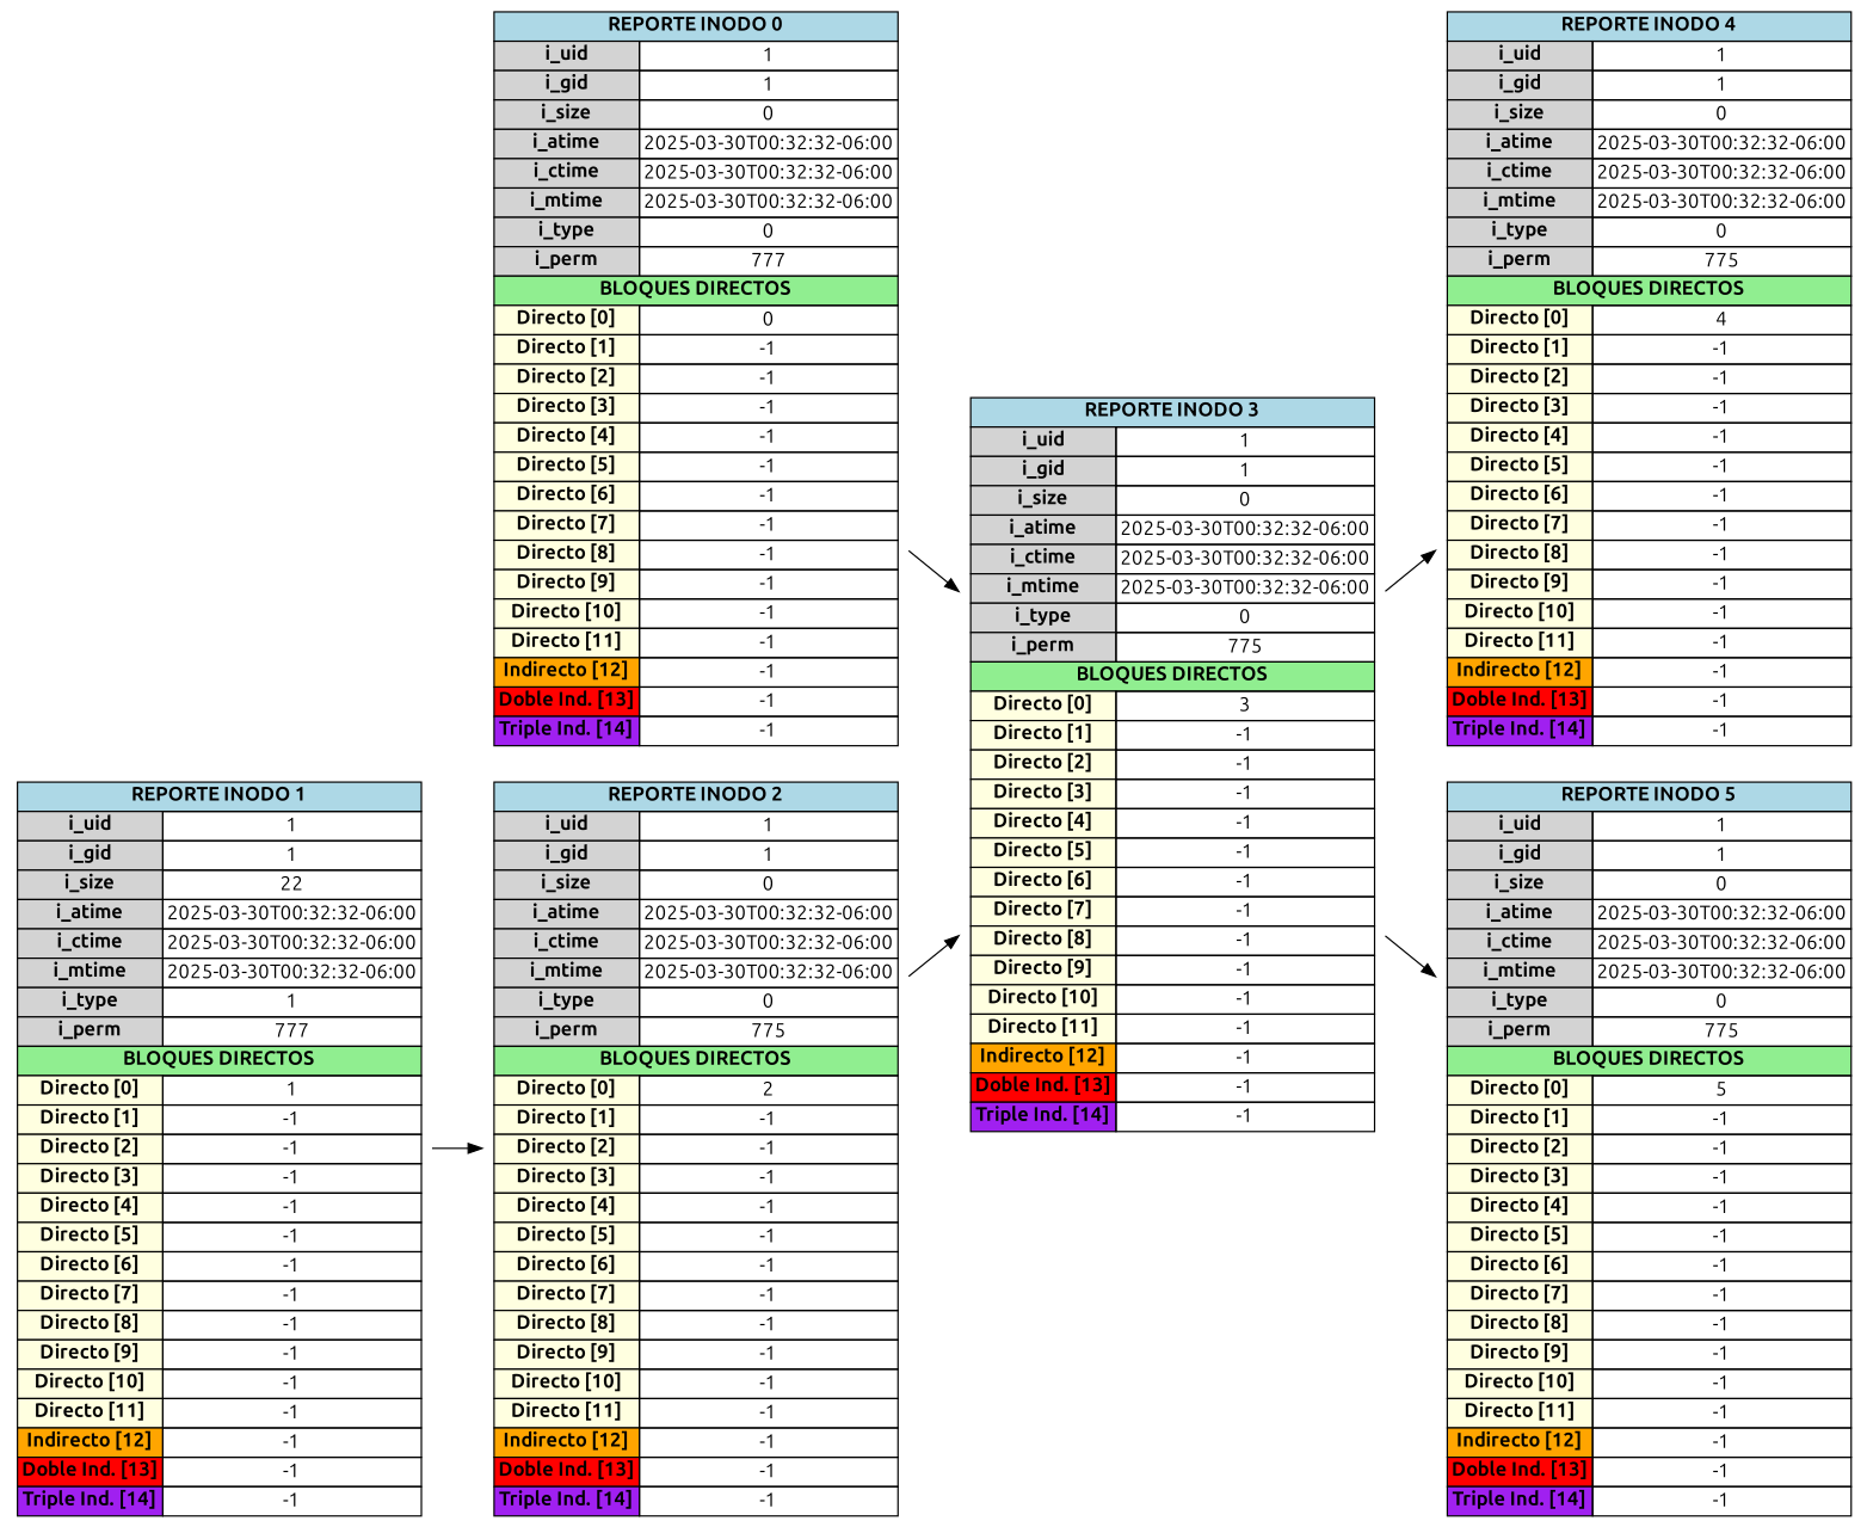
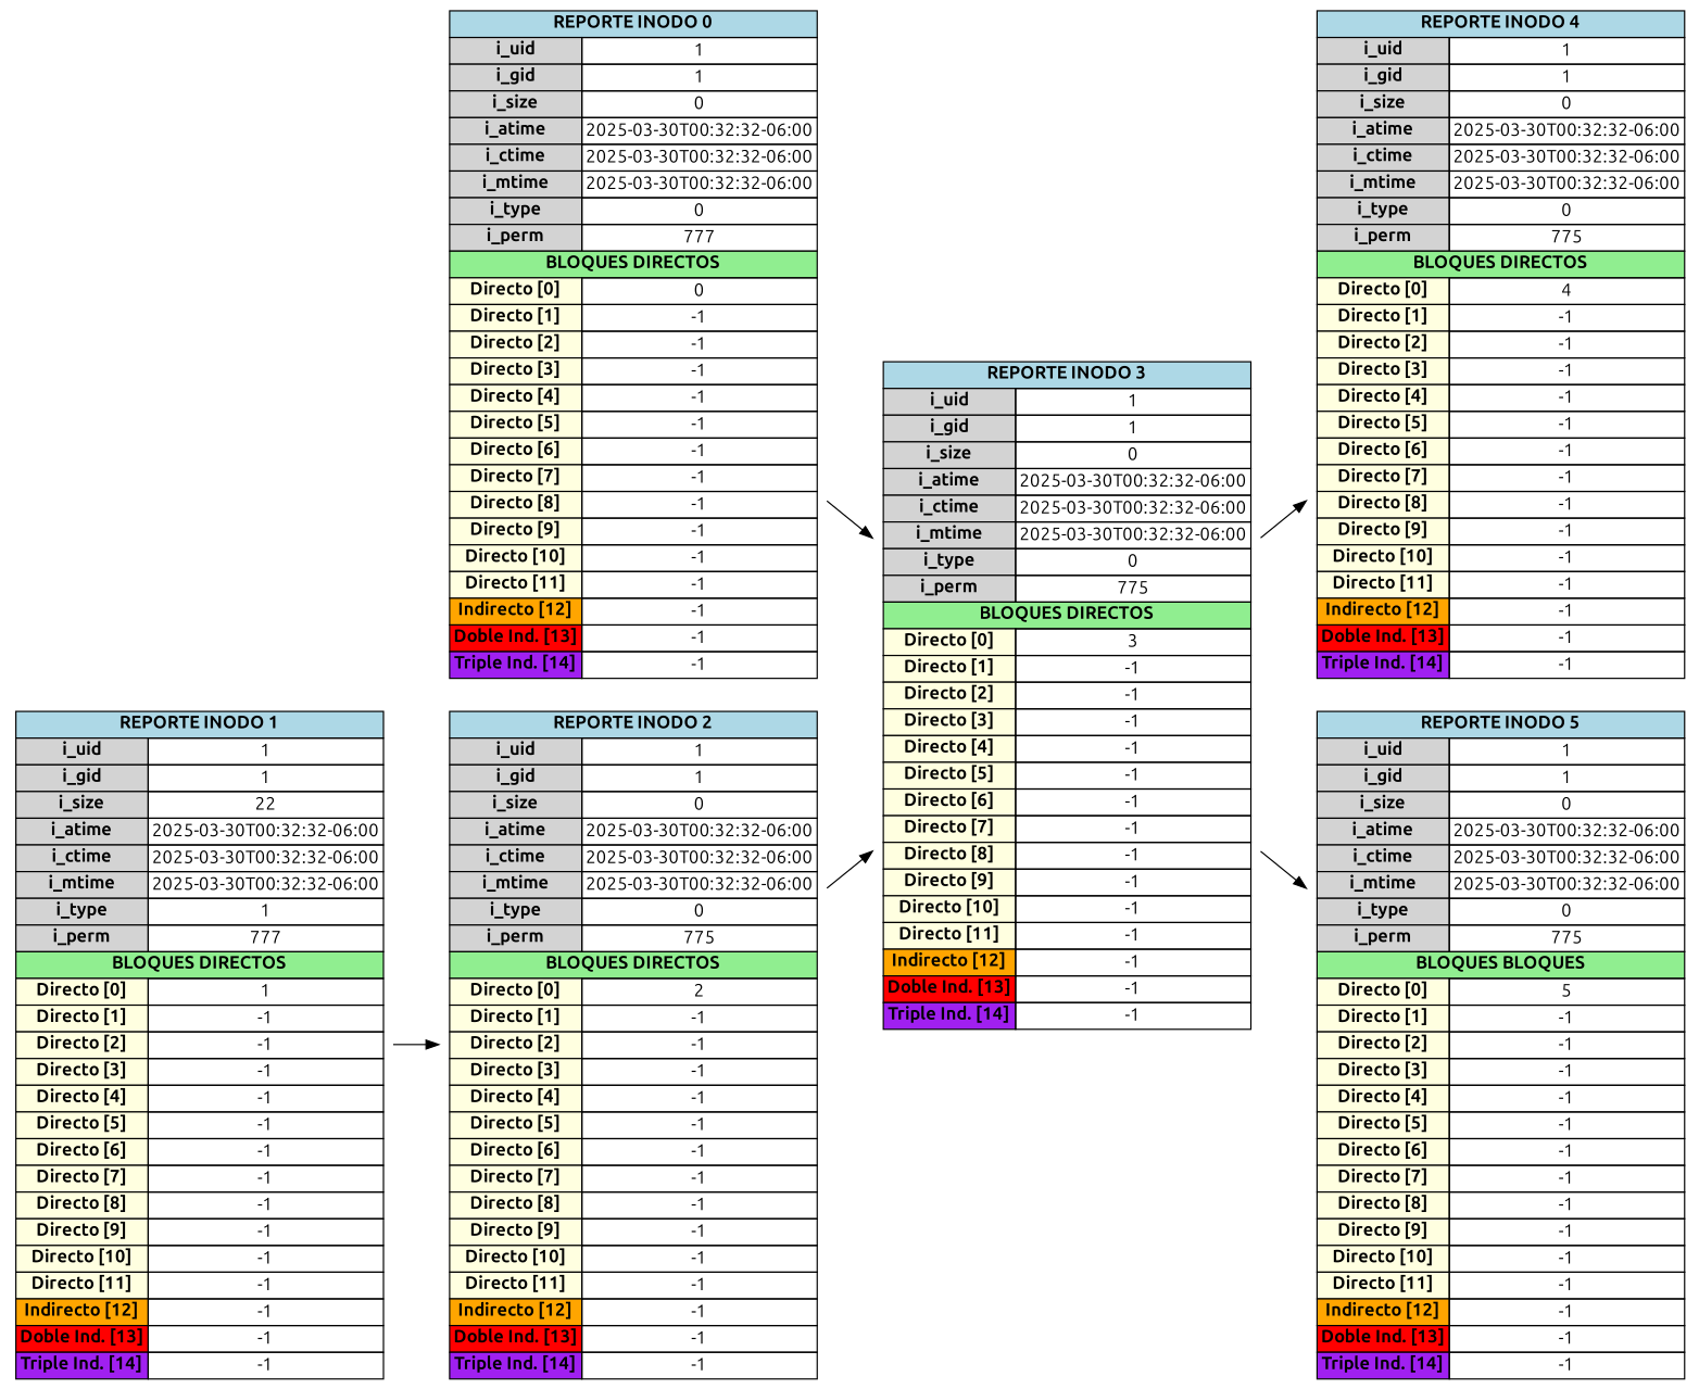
  digraph {
    fontname=Ubuntu
    rankdir=LR
    node [fontname=Ubuntu shape=plaintext]
    edge [fontname=Ubuntu]
    n1 [label=<     <table border="0" cellborder="1" cellspacing="0">         <tr><td colspan="2" bgcolor="lightblue"><b>REPORTE INODO 0</b></td></tr>         <tr><td bgcolor="lightgray"><b>i_uid</b></td><td>1</td></tr>         <tr><td bgcolor="lightgray"><b>i_gid</b></td><td>1</td></tr>         <tr><td bgcolor="lightgray"><b>i_size</b></td><td>0</td></tr>         <tr><td bgcolor="lightgray"><b>i_atime</b></td><td>2025-03-30T00:32:32-06:00</td></tr>         <tr><td bgcolor="lightgray"><b>i_ctime</b></td><td>2025-03-30T00:32:32-06:00</td></tr>         <tr><td bgcolor="lightgray"><b>i_mtime</b></td><td>2025-03-30T00:32:32-06:00</td></tr>         <tr><td bgcolor="lightgray"><b>i_type</b></td><td>0</td></tr>         <tr><td bgcolor="lightgray"><b>i_perm</b></td><td>777</td></tr>         <tr><td colspan="2" bgcolor="lightgreen"><b>BLOQUES DIRECTOS</b></td></tr>             <tr><td bgcolor="lightyellow"><b>Directo [0]</b></td><td>0</td></tr><tr><td bgcolor="lightyellow"><b>Directo [1]</b></td><td>-1</td></tr><tr><td bgcolor="lightyellow"><b>Directo [2]</b></td><td>-1</td></tr><tr><td bgcolor="lightyellow"><b>Directo [3]</b></td><td>-1</td></tr><tr><td bgcolor="lightyellow"><b>Directo [4]</b></td><td>-1</td></tr><tr><td bgcolor="lightyellow"><b>Directo [5]</b></td><td>-1</td></tr><tr><td bgcolor="lightyellow"><b>Directo [6]</b></td><td>-1</td></tr><tr><td bgcolor="lightyellow"><b>Directo [7]</b></td><td>-1</td></tr><tr><td bgcolor="lightyellow"><b>Directo [8]</b></td><td>-1</td></tr><tr><td bgcolor="lightyellow"><b>Directo [9]</b></td><td>-1</td></tr><tr><td bgcolor="lightyellow"><b>Directo [10]</b></td><td>-1</td></tr><tr><td bgcolor="lightyellow"><b>Directo [11]</b></td><td>-1</td></tr><tr><td bgcolor="orange"><b>Indirecto [12]</b></td><td>-1</td></tr><tr><td bgcolor="red"><b>Doble Ind. [13]</b></td><td>-1</td></tr><tr><td bgcolor="purple"><b>Triple Ind. [14]</b></td><td>-1</td></tr></table>>]
    n2 [label=<     <table border="0" cellborder="1" cellspacing="0">         <tr><td colspan="2" bgcolor="lightblue"><b>REPORTE INODO 3</b></td></tr>         <tr><td bgcolor="lightgray"><b>i_uid</b></td><td>1</td></tr>         <tr><td bgcolor="lightgray"><b>i_gid</b></td><td>1</td></tr>         <tr><td bgcolor="lightgray"><b>i_size</b></td><td>0</td></tr>         <tr><td bgcolor="lightgray"><b>i_atime</b></td><td>2025-03-30T00:32:32-06:00</td></tr>         <tr><td bgcolor="lightgray"><b>i_ctime</b></td><td>2025-03-30T00:32:32-06:00</td></tr>         <tr><td bgcolor="lightgray"><b>i_mtime</b></td><td>2025-03-30T00:32:32-06:00</td></tr>         <tr><td bgcolor="lightgray"><b>i_type</b></td><td>0</td></tr>         <tr><td bgcolor="lightgray"><b>i_perm</b></td><td>775</td></tr>         <tr><td colspan="2" bgcolor="lightgreen"><b>BLOQUES DIRECTOS</b></td></tr>             <tr><td bgcolor="lightyellow"><b>Directo [0]</b></td><td>3</td></tr><tr><td bgcolor="lightyellow"><b>Directo [1]</b></td><td>-1</td></tr><tr><td bgcolor="lightyellow"><b>Directo [2]</b></td><td>-1</td></tr><tr><td bgcolor="lightyellow"><b>Directo [3]</b></td><td>-1</td></tr><tr><td bgcolor="lightyellow"><b>Directo [4]</b></td><td>-1</td></tr><tr><td bgcolor="lightyellow"><b>Directo [5]</b></td><td>-1</td></tr><tr><td bgcolor="lightyellow"><b>Directo [6]</b></td><td>-1</td></tr><tr><td bgcolor="lightyellow"><b>Directo [7]</b></td><td>-1</td></tr><tr><td bgcolor="lightyellow"><b>Directo [8]</b></td><td>-1</td></tr><tr><td bgcolor="lightyellow"><b>Directo [9]</b></td><td>-1</td></tr><tr><td bgcolor="lightyellow"><b>Directo [10]</b></td><td>-1</td></tr><tr><td bgcolor="lightyellow"><b>Directo [11]</b></td><td>-1</td></tr><tr><td bgcolor="orange"><b>Indirecto [12]</b></td><td>-1</td></tr><tr><td bgcolor="red"><b>Doble Ind. [13]</b></td><td>-1</td></tr><tr><td bgcolor="purple"><b>Triple Ind. [14]</b></td><td>-1</td></tr></table>>]
    n3 [label=<     <table border="0" cellborder="1" cellspacing="0">         <tr><td colspan="2" bgcolor="lightblue"><b>REPORTE INODO 1</b></td></tr>         <tr><td bgcolor="lightgray"><b>i_uid</b></td><td>1</td></tr>         <tr><td bgcolor="lightgray"><b>i_gid</b></td><td>1</td></tr>         <tr><td bgcolor="lightgray"><b>i_size</b></td><td>22</td></tr>         <tr><td bgcolor="lightgray"><b>i_atime</b></td><td>2025-03-30T00:32:32-06:00</td></tr>         <tr><td bgcolor="lightgray"><b>i_ctime</b></td><td>2025-03-30T00:32:32-06:00</td></tr>         <tr><td bgcolor="lightgray"><b>i_mtime</b></td><td>2025-03-30T00:32:32-06:00</td></tr>         <tr><td bgcolor="lightgray"><b>i_type</b></td><td>1</td></tr>         <tr><td bgcolor="lightgray"><b>i_perm</b></td><td>777</td></tr>         <tr><td colspan="2" bgcolor="lightgreen"><b>BLOQUES DIRECTOS</b></td></tr>             <tr><td bgcolor="lightyellow"><b>Directo [0]</b></td><td>1</td></tr><tr><td bgcolor="lightyellow"><b>Directo [1]</b></td><td>-1</td></tr><tr><td bgcolor="lightyellow"><b>Directo [2]</b></td><td>-1</td></tr><tr><td bgcolor="lightyellow"><b>Directo [3]</b></td><td>-1</td></tr><tr><td bgcolor="lightyellow"><b>Directo [4]</b></td><td>-1</td></tr><tr><td bgcolor="lightyellow"><b>Directo [5]</b></td><td>-1</td></tr><tr><td bgcolor="lightyellow"><b>Directo [6]</b></td><td>-1</td></tr><tr><td bgcolor="lightyellow"><b>Directo [7]</b></td><td>-1</td></tr><tr><td bgcolor="lightyellow"><b>Directo [8]</b></td><td>-1</td></tr><tr><td bgcolor="lightyellow"><b>Directo [9]</b></td><td>-1</td></tr><tr><td bgcolor="lightyellow"><b>Directo [10]</b></td><td>-1</td></tr><tr><td bgcolor="lightyellow"><b>Directo [11]</b></td><td>-1</td></tr><tr><td bgcolor="orange"><b>Indirecto [12]</b></td><td>-1</td></tr><tr><td bgcolor="red"><b>Doble Ind. [13]</b></td><td>-1</td></tr><tr><td bgcolor="purple"><b>Triple Ind. [14]</b></td><td>-1</td></tr></table>>]
    n4 [label=<     <table border="0" cellborder="1" cellspacing="0">         <tr><td colspan="2" bgcolor="lightblue"><b>REPORTE INODO 2</b></td></tr>         <tr><td bgcolor="lightgray"><b>i_uid</b></td><td>1</td></tr>         <tr><td bgcolor="lightgray"><b>i_gid</b></td><td>1</td></tr>         <tr><td bgcolor="lightgray"><b>i_size</b></td><td>0</td></tr>         <tr><td bgcolor="lightgray"><b>i_atime</b></td><td>2025-03-30T00:32:32-06:00</td></tr>         <tr><td bgcolor="lightgray"><b>i_ctime</b></td><td>2025-03-30T00:32:32-06:00</td></tr>         <tr><td bgcolor="lightgray"><b>i_mtime</b></td><td>2025-03-30T00:32:32-06:00</td></tr>         <tr><td bgcolor="lightgray"><b>i_type</b></td><td>0</td></tr>         <tr><td bgcolor="lightgray"><b>i_perm</b></td><td>775</td></tr>         <tr><td colspan="2" bgcolor="lightgreen"><b>BLOQUES DIRECTOS</b></td></tr>             <tr><td bgcolor="lightyellow"><b>Directo [0]</b></td><td>2</td></tr><tr><td bgcolor="lightyellow"><b>Directo [1]</b></td><td>-1</td></tr><tr><td bgcolor="lightyellow"><b>Directo [2]</b></td><td>-1</td></tr><tr><td bgcolor="lightyellow"><b>Directo [3]</b></td><td>-1</td></tr><tr><td bgcolor="lightyellow"><b>Directo [4]</b></td><td>-1</td></tr><tr><td bgcolor="lightyellow"><b>Directo [5]</b></td><td>-1</td></tr><tr><td bgcolor="lightyellow"><b>Directo [6]</b></td><td>-1</td></tr><tr><td bgcolor="lightyellow"><b>Directo [7]</b></td><td>-1</td></tr><tr><td bgcolor="lightyellow"><b>Directo [8]</b></td><td>-1</td></tr><tr><td bgcolor="lightyellow"><b>Directo [9]</b></td><td>-1</td></tr><tr><td bgcolor="lightyellow"><b>Directo [10]</b></td><td>-1</td></tr><tr><td bgcolor="lightyellow"><b>Directo [11]</b></td><td>-1</td></tr><tr><td bgcolor="orange"><b>Indirecto [12]</b></td><td>-1</td></tr><tr><td bgcolor="red"><b>Doble Ind. [13]</b></td><td>-1</td></tr><tr><td bgcolor="purple"><b>Triple Ind. [14]</b></td><td>-1</td></tr></table>>]
    n5 [label=<     <table border="0" cellborder="1" cellspacing="0">         <tr><td colspan="2" bgcolor="lightblue"><b>REPORTE INODO 4</b></td></tr>         <tr><td bgcolor="lightgray"><b>i_uid</b></td><td>1</td></tr>         <tr><td bgcolor="lightgray"><b>i_gid</b></td><td>1</td></tr>         <tr><td bgcolor="lightgray"><b>i_size</b></td><td>0</td></tr>         <tr><td bgcolor="lightgray"><b>i_atime</b></td><td>2025-03-30T00:32:32-06:00</td></tr>         <tr><td bgcolor="lightgray"><b>i_ctime</b></td><td>2025-03-30T00:32:32-06:00</td></tr>         <tr><td bgcolor="lightgray"><b>i_mtime</b></td><td>2025-03-30T00:32:32-06:00</td></tr>         <tr><td bgcolor="lightgray"><b>i_type</b></td><td>0</td></tr>         <tr><td bgcolor="lightgray"><b>i_perm</b></td><td>775</td></tr>         <tr><td colspan="2" bgcolor="lightgreen"><b>BLOQUES DIRECTOS</b></td></tr>             <tr><td bgcolor="lightyellow"><b>Directo [0]</b></td><td>4</td></tr><tr><td bgcolor="lightyellow"><b>Directo [1]</b></td><td>-1</td></tr><tr><td bgcolor="lightyellow"><b>Directo [2]</b></td><td>-1</td></tr><tr><td bgcolor="lightyellow"><b>Directo [3]</b></td><td>-1</td></tr><tr><td bgcolor="lightyellow"><b>Directo [4]</b></td><td>-1</td></tr><tr><td bgcolor="lightyellow"><b>Directo [5]</b></td><td>-1</td></tr><tr><td bgcolor="lightyellow"><b>Directo [6]</b></td><td>-1</td></tr><tr><td bgcolor="lightyellow"><b>Directo [7]</b></td><td>-1</td></tr><tr><td bgcolor="lightyellow"><b>Directo [8]</b></td><td>-1</td></tr><tr><td bgcolor="lightyellow"><b>Directo [9]</b></td><td>-1</td></tr><tr><td bgcolor="lightyellow"><b>Directo [10]</b></td><td>-1</td></tr><tr><td bgcolor="lightyellow"><b>Directo [11]</b></td><td>-1</td></tr><tr><td bgcolor="orange"><b>Indirecto [12]</b></td><td>-1</td></tr><tr><td bgcolor="red"><b>Doble Ind. [13]</b></td><td>-1</td></tr><tr><td bgcolor="purple"><b>Triple Ind. [14]</b></td><td>-1</td></tr></table>>]
-   n6 [label=<     <table border="0" cellborder="1" cellspacing="0">         <tr><td colspan="2" bgcolor="lightblue"><b>REPORTE INODO 5</b></td></tr>         <tr><td bgcolor="lightgray"><b>i_uid</b></td><td>1</td></tr>         <tr><td bgcolor="lightgray"><b>i_gid</b></td><td>1</td></tr>         <tr><td bgcolor="lightgray"><b>i_size</b></td><td>0</td></tr>         <tr><td bgcolor="lightgray"><b>i_atime</b></td><td>2025-03-30T00:32:32-06:00</td></tr>         <tr><td bgcolor="lightgray"><b>i_ctime</b></td><td>2025-03-30T00:32:32-06:00</td></tr>         <tr><td bgcolor="lightgray"><b>i_mtime</b></td><td>2025-03-30T00:32:32-06:00</td></tr>         <tr><td bgcolor="lightgray"><b>i_type</b></td><td>0</td></tr>         <tr><td bgcolor="lightgray"><b>i_perm</b></td><td>775</td></tr>         <tr><td colspan="2" bgcolor="lightgreen"><b>BLOQUES DIRECTOS</b></td></tr>             <tr><td bgcolor="lightyellow"><b>Directo [0]</b></td><td>5</td></tr><tr><td bgcolor="lightyellow"><b>Directo [1]</b></td><td>-1</td></tr><tr><td bgcolor="lightyellow"><b>Directo [2]</b></td><td>-1</td></tr><tr><td bgcolor="lightyellow"><b>Directo [3]</b></td><td>-1</td></tr><tr><td bgcolor="lightyellow"><b>Directo [4]</b></td><td>-1</td></tr><tr><td bgcolor="lightyellow"><b>Directo [5]</b></td><td>-1</td></tr><tr><td bgcolor="lightyellow"><b>Directo [6]</b></td><td>-1</td></tr><tr><td bgcolor="lightyellow"><b>Directo [7]</b></td><td>-1</td></tr><tr><td bgcolor="lightyellow"><b>Directo [8]</b></td><td>-1</td></tr><tr><td bgcolor="lightyellow"><b>Directo [9]</b></td><td>-1</td></tr><tr><td bgcolor="lightyellow"><b>Directo [10]</b></td><td>-1</td></tr><tr><td bgcolor="lightyellow"><b>Directo [11]</b></td><td>-1</td></tr><tr><td bgcolor="orange"><b>Indirecto [12]</b></td><td>-1</td></tr><tr><td bgcolor="red"><b>Doble Ind. [13]</b></td><td>-1</td></tr><tr><td bgcolor="purple"><b>Triple Ind. [14]</b></td><td>-1</td></tr></table>>]
+   n6 [label=<     <table border="0" cellborder="1" cellspacing="0">         <tr><td colspan="2" bgcolor="lightblue"><b>REPORTE INODO 5</b></td></tr>         <tr><td bgcolor="lightgray"><b>i_uid</b></td><td>1</td></tr>         <tr><td bgcolor="lightgray"><b>i_gid</b></td><td>1</td></tr>         <tr><td bgcolor="lightgray"><b>i_size</b></td><td>0</td></tr>         <tr><td bgcolor="lightgray"><b>i_atime</b></td><td>2025-03-30T00:32:32-06:00</td></tr>         <tr><td bgcolor="lightgray"><b>i_ctime</b></td><td>2025-03-30T00:32:32-06:00</td></tr>         <tr><td bgcolor="lightgray"><b>i_mtime</b></td><td>2025-03-30T00:32:32-06:00</td></tr>         <tr><td bgcolor="lightgray"><b>i_type</b></td><td>0</td></tr>         <tr><td bgcolor="lightgray"><b>i_perm</b></td><td>775</td></tr>         <tr><td colspan="2" bgcolor="lightgreen"><b>BLOQUES BLOQUES</b></td></tr>             <tr><td bgcolor="lightyellow"><b>Directo [0]</b></td><td>5</td></tr><tr><td bgcolor="lightyellow"><b>Directo [1]</b></td><td>-1</td></tr><tr><td bgcolor="lightyellow"><b>Directo [2]</b></td><td>-1</td></tr><tr><td bgcolor="lightyellow"><b>Directo [3]</b></td><td>-1</td></tr><tr><td bgcolor="lightyellow"><b>Directo [4]</b></td><td>-1</td></tr><tr><td bgcolor="lightyellow"><b>Directo [5]</b></td><td>-1</td></tr><tr><td bgcolor="lightyellow"><b>Directo [6]</b></td><td>-1</td></tr><tr><td bgcolor="lightyellow"><b>Directo [7]</b></td><td>-1</td></tr><tr><td bgcolor="lightyellow"><b>Directo [8]</b></td><td>-1</td></tr><tr><td bgcolor="lightyellow"><b>Directo [9]</b></td><td>-1</td></tr><tr><td bgcolor="lightyellow"><b>Directo [10]</b></td><td>-1</td></tr><tr><td bgcolor="lightyellow"><b>Directo [11]</b></td><td>-1</td></tr><tr><td bgcolor="orange"><b>Indirecto [12]</b></td><td>-1</td></tr><tr><td bgcolor="red"><b>Doble Ind. [13]</b></td><td>-1</td></tr><tr><td bgcolor="purple"><b>Triple Ind. [14]</b></td><td>-1</td></tr></table>>]
    n1 -> n2
    n2 -> n5
    n2 -> n6
    n3 -> n4
    n4 -> n2
  }
